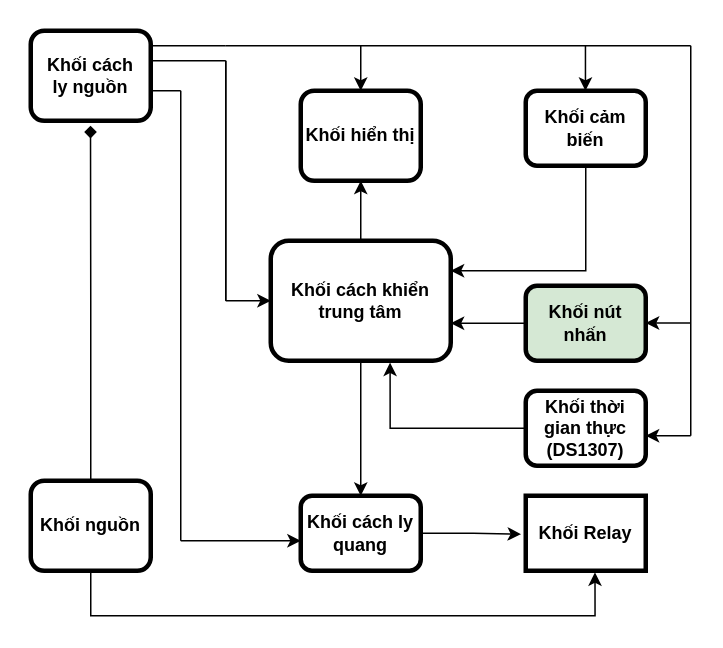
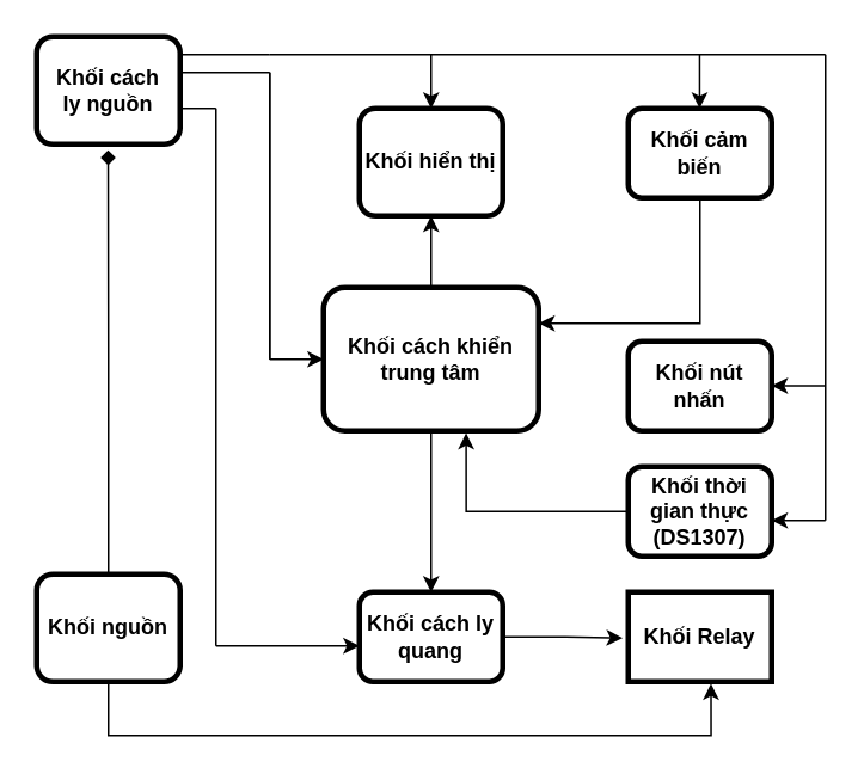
  <mxCell id="0" />
  <mxCell id="1" parent="0" />
  <mxCell id="2" style="edgeStyle=orthogonalEdgeStyle;rounded=0;orthogonalLoop=1;jettySize=auto;html=1;entryX=1;entryY=0.25;entryDx=0;entryDy=0;" edge="1" parent="1" source="3" target="8"><mxGeometry relative="1" as="geometry"><mxPoint x="380" y="180" as="targetPoint" /><Array as="points"><mxPoint x="390" y="180" /></Array></mxGeometry></mxCell>
  <mxCell id="3" value="Khối cảm biến" style="rounded=1;whiteSpace=wrap;html=1;strokeWidth=3;fontStyle=1" parent="1" vertex="1"><mxGeometry x="350" y="60" width="80" height="50" as="geometry" /></mxCell>
- <mxCell id="4" style="edgeStyle=orthogonalEdgeStyle;rounded=0;orthogonalLoop=1;jettySize=auto;html=1;" edge="1" parent="1" source="5" target="8"><mxGeometry relative="1" as="geometry"><mxPoint x="310" y="205" as="targetPoint" /><Array as="points"><mxPoint x="300" y="215" /><mxPoint x="300" y="215" /></Array></mxGeometry></mxCell>
- <mxCell id="5" value="Khối nút nhấn" style="rounded=1;whiteSpace=wrap;html=1;strokeWidth=3;fontStyle=1;fillColor=#d5e8d4;" parent="1" vertex="1"><mxGeometry x="350" y="190" width="80" height="50" as="geometry" /></mxCell>
+ <mxCell id="5" value="Khối nút nhấn" style="rounded=1;whiteSpace=wrap;html=1;strokeWidth=3;fontStyle=1" parent="1" vertex="1"><mxGeometry x="350" y="190" width="80" height="50" as="geometry" /></mxCell>
  <mxCell id="6" style="edgeStyle=orthogonalEdgeStyle;rounded=0;orthogonalLoop=1;jettySize=auto;html=1;entryX=0.5;entryY=0;entryDx=0;entryDy=0;" edge="1" parent="1" source="8" target="15"><mxGeometry relative="1" as="geometry"><mxPoint x="240" y="320" as="targetPoint" /></mxGeometry></mxCell>
  <mxCell id="7" style="edgeStyle=orthogonalEdgeStyle;rounded=0;orthogonalLoop=1;jettySize=auto;html=1;entryX=1;entryY=0.5;entryDx=0;entryDy=0;" edge="1" parent="1" source="8" target="9"><mxGeometry relative="1" as="geometry" /></mxCell>
  <mxCell id="8" value="Khối cách khiển trung tâm" style="rounded=1;whiteSpace=wrap;html=1;strokeWidth=3;fontStyle=1" parent="1" vertex="1"><mxGeometry x="180" y="160" width="120" height="80" as="geometry" /></mxCell>
  <mxCell id="9" value="Khối hiển thị" style="rounded=1;whiteSpace=wrap;html=1;strokeWidth=3;fontStyle=1;direction=south;" parent="1" vertex="1"><mxGeometry x="200" y="60" width="80" height="60" as="geometry" /></mxCell>
  <mxCell id="10" value="Khối cách &lt;br&gt;ly nguồn" style="rounded=1;whiteSpace=wrap;html=1;strokeWidth=3;fontStyle=1" parent="1" vertex="1"><mxGeometry x="20" y="20" width="80" height="60" as="geometry" /></mxCell>
  <mxCell id="11" style="edgeStyle=orthogonalEdgeStyle;rounded=0;orthogonalLoop=1;jettySize=auto;html=1;entryX=0.498;entryY=1.056;entryDx=0;entryDy=0;entryPerimeter=0;endArrow=diamond;" edge="1" parent="1" source="13" target="10"><mxGeometry relative="1" as="geometry"><mxPoint x="60" y="240" as="targetPoint" /></mxGeometry></mxCell>
  <mxCell id="12" style="edgeStyle=orthogonalEdgeStyle;rounded=0;orthogonalLoop=1;jettySize=auto;html=1;entryX=0.577;entryY=1.021;entryDx=0;entryDy=0;entryPerimeter=0;" edge="1" parent="1" source="13" target="16"><mxGeometry relative="1" as="geometry"><mxPoint x="60" y="490" as="targetPoint" /><Array as="points"><mxPoint x="60" y="410" /><mxPoint x="396" y="410" /></Array></mxGeometry></mxCell>
  <mxCell id="13" value="Khối nguồn" style="rounded=1;whiteSpace=wrap;html=1;strokeWidth=3;fontStyle=1" vertex="1" parent="1"><mxGeometry x="20" y="320" width="80" height="60" as="geometry" /></mxCell>
  <mxCell id="14" style="edgeStyle=orthogonalEdgeStyle;rounded=0;orthogonalLoop=1;jettySize=auto;html=1;entryX=-0.039;entryY=0.513;entryDx=0;entryDy=0;entryPerimeter=0;" edge="1" parent="1" source="15" target="16"><mxGeometry relative="1" as="geometry"><mxPoint x="330" y="355" as="targetPoint" /></mxGeometry></mxCell>
  <mxCell id="15" value="Khối cách ly quang" style="rounded=1;whiteSpace=wrap;html=1;strokeWidth=3;fontStyle=1" vertex="1" parent="1"><mxGeometry x="200" y="330" width="80" height="50" as="geometry" /></mxCell>
  <mxCell id="16" value="Khối Relay" style="whiteSpace=wrap;html=1;strokeWidth=3;fontStyle=1;rounded=0;" vertex="1" parent="1"><mxGeometry x="350" y="330" width="80" height="50" as="geometry" /></mxCell>
  <mxCell id="17" value="" style="endArrow=none;html=1;rounded=0;" edge="1" parent="1"><mxGeometry width="50" height="50" relative="1" as="geometry"><mxPoint x="150" y="30" as="sourcePoint" /><mxPoint x="460" y="30" as="targetPoint" /></mxGeometry></mxCell>
  <mxCell id="18" value="" style="endArrow=classic;html=1;rounded=0;" edge="1" parent="1"><mxGeometry width="50" height="50" relative="1" as="geometry"><mxPoint x="240" y="30" as="sourcePoint" /><mxPoint x="240" y="60" as="targetPoint" /></mxGeometry></mxCell>
  <mxCell id="19" value="" style="endArrow=classic;html=1;rounded=0;" edge="1" parent="1"><mxGeometry width="50" height="50" relative="1" as="geometry"><mxPoint x="389.8" y="30" as="sourcePoint" /><mxPoint x="389.8" y="60" as="targetPoint" /></mxGeometry></mxCell>
  <mxCell id="20" style="edgeStyle=orthogonalEdgeStyle;rounded=0;orthogonalLoop=1;jettySize=auto;html=1;entryX=0.663;entryY=1.015;entryDx=0;entryDy=0;entryPerimeter=0;" edge="1" parent="1" source="21" target="8"><mxGeometry relative="1" as="geometry"><mxPoint x="260" y="250" as="targetPoint" /></mxGeometry></mxCell>
  <mxCell id="21" value="Khối thời &lt;br&gt;gian thực&lt;br&gt;(DS1307)" style="rounded=1;whiteSpace=wrap;html=1;strokeWidth=3;fontStyle=1" vertex="1" parent="1"><mxGeometry x="350" y="260" width="80" height="50" as="geometry" /></mxCell>
  <mxCell id="22" value="" style="endArrow=none;html=1;rounded=0;" edge="1" parent="1"><mxGeometry width="50" height="50" relative="1" as="geometry"><mxPoint x="460" y="290" as="sourcePoint" /><mxPoint x="460" y="30" as="targetPoint" /></mxGeometry></mxCell>
  <mxCell id="23" value="" style="endArrow=classic;html=1;rounded=0;" edge="1" parent="1"><mxGeometry width="50" height="50" relative="1" as="geometry"><mxPoint x="460" y="214.86" as="sourcePoint" /><mxPoint x="430" y="214.86" as="targetPoint" /></mxGeometry></mxCell>
  <mxCell id="24" value="" style="endArrow=none;html=1;rounded=0;" edge="1" parent="1"><mxGeometry width="50" height="50" relative="1" as="geometry"><mxPoint x="120" y="360" as="sourcePoint" /><mxPoint x="120" y="60" as="targetPoint" /></mxGeometry></mxCell>
  <mxCell id="25" value="" style="endArrow=classic;html=1;rounded=0;entryX=0;entryY=0.6;entryDx=0;entryDy=0;entryPerimeter=0;" edge="1" parent="1" target="15"><mxGeometry width="50" height="50" relative="1" as="geometry"><mxPoint x="120" y="360" as="sourcePoint" /><mxPoint x="200" y="310" as="targetPoint" /></mxGeometry></mxCell>
  <mxCell id="26" value="" style="endArrow=classic;html=1;rounded=0;" edge="1" parent="1" target="21"><mxGeometry width="50" height="50" relative="1" as="geometry"><mxPoint x="460" y="290" as="sourcePoint" /><mxPoint x="530" y="240" as="targetPoint" /><Array as="points"><mxPoint x="430" y="290" /></Array></mxGeometry></mxCell>
  <mxCell id="27" value="" style="endArrow=none;html=1;rounded=0;" edge="1" parent="1"><mxGeometry width="50" height="50" relative="1" as="geometry"><mxPoint x="100" y="30" as="sourcePoint" /><mxPoint x="150" y="30" as="targetPoint" /></mxGeometry></mxCell>
  <mxCell id="28" value="" style="endArrow=none;html=1;rounded=0;" edge="1" parent="1"><mxGeometry width="50" height="50" relative="1" as="geometry"><mxPoint x="100" y="40" as="sourcePoint" /><mxPoint x="150" y="40" as="targetPoint" /></mxGeometry></mxCell>
  <mxCell id="29" value="" style="endArrow=none;html=1;rounded=0;" edge="1" parent="1"><mxGeometry width="50" height="50" relative="1" as="geometry"><mxPoint x="100" y="60" as="sourcePoint" /><mxPoint x="120" y="60" as="targetPoint" /></mxGeometry></mxCell>
  <mxCell id="30" value="" style="endArrow=none;html=1;rounded=0;" edge="1" parent="1"><mxGeometry width="50" height="50" relative="1" as="geometry"><mxPoint x="150" y="200" as="sourcePoint" /><mxPoint x="150" y="40" as="targetPoint" /></mxGeometry></mxCell>
  <mxCell id="31" value="" style="endArrow=none;html=1;rounded=0;" edge="1" parent="1"><mxGeometry width="50" height="50" relative="1" as="geometry"><mxPoint x="150" y="200" as="sourcePoint" /><mxPoint x="150" y="40" as="targetPoint" /></mxGeometry></mxCell>
  <mxCell id="32" value="" style="endArrow=classic;html=1;rounded=0;entryX=0;entryY=0.5;entryDx=0;entryDy=0;" edge="1" parent="1" target="8"><mxGeometry width="50" height="50" relative="1" as="geometry"><mxPoint x="150" y="200" as="sourcePoint" /><mxPoint x="200" y="150" as="targetPoint" /></mxGeometry></mxCell>
